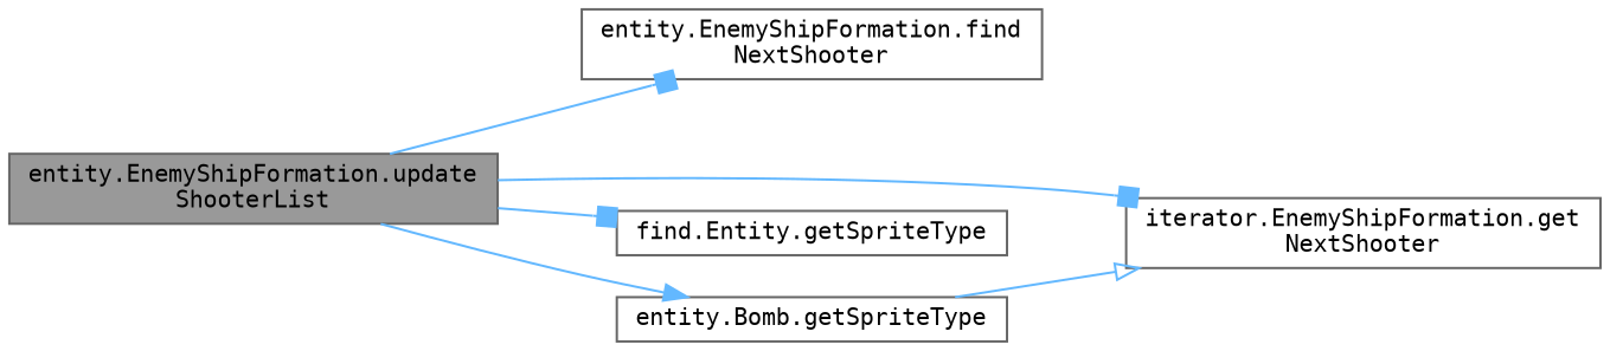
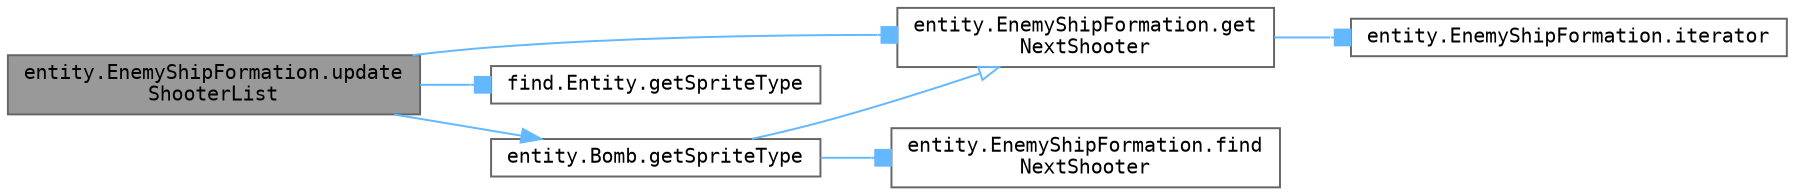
  digraph {
    fontname="DejaVu Sans Mono"
    rankdir=LR
    node [color=grey40 fillcolor=white fontname="DejaVu Sans Mono" fontsize=10 shape=box style=filled]
    edge [arrowhead=box color=steelblue1 fontname="DejaVu Sans Mono" fontsize=10 labelfontname=Helvetica labelfontsize=10 style=solid]
    n1 [color=gray40 fillcolor=grey60 fontcolor=black height=0.2 label="entity.EnemyShipFormation.update\lShooterList" width=0.4]
    n2 [height=0.2 label="entity.EnemyShipFormation.find\lNextShooter" width=0.4]
-   n3 [height=0.2 label="iterator.EnemyShipFormation.get\lNextShooter" width=0.4]
+   n3 [height=0.2 label="entity.EnemyShipFormation.get\lNextShooter" width=0.4]
    n4 [height=0.2 label="find.Entity.getSpriteType" width=0.4]
    n5 [height=0.2 label="entity.Bomb.getSpriteType" width=0.4]
-   n1 -> n2
+   n6 [height=0.2 label="entity.EnemyShipFormation.iterator" width=0.4]
+   n5 -> n2
    n1 -> n3
    n1 -> n4
    n1 -> n5 [arrowhead=normal]
+   n3 -> n6
    n5 -> n3 [arrowhead=onormal]
  }
